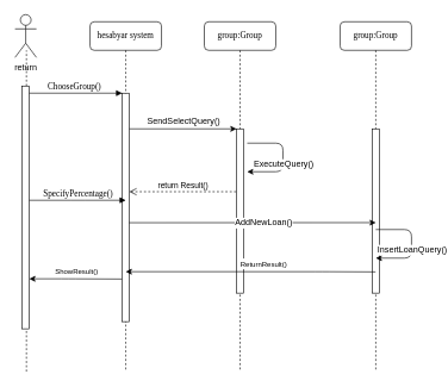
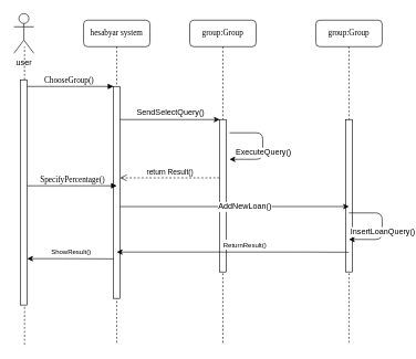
  <mxCell id="0" />
  <mxCell id="1" parent="0" />
  <mxCell id="2" value="hesabyar system" style="shape=umlLifeline;perimeter=lifelinePerimeter;whiteSpace=wrap;html=1;container=1;collapsible=0;recursiveResize=0;outlineConnect=0;rounded=1;shadow=0;comic=0;labelBackgroundColor=none;strokeColor=#000000;strokeWidth=1;fillColor=#FFFFFF;fontFamily=Verdana;fontSize=12;fontColor=#000000;align=center;" vertex="1" parent="1"><mxGeometry x="125" y="30" width="100" height="490" as="geometry" /></mxCell>
  <mxCell id="3" value="" style="html=1;points=[];perimeter=orthogonalPerimeter;rounded=0;shadow=0;comic=0;labelBackgroundColor=none;strokeColor=#000000;strokeWidth=1;fillColor=#FFFFFF;fontFamily=Verdana;fontSize=12;fontColor=#000000;align=center;" vertex="1" parent="2"><mxGeometry x="45" y="100" width="10" height="320" as="geometry" /></mxCell>
  <mxCell id="4" value="group:Group" style="shape=umlLifeline;perimeter=lifelinePerimeter;whiteSpace=wrap;html=1;container=1;collapsible=0;recursiveResize=0;outlineConnect=0;rounded=1;shadow=0;comic=0;labelBackgroundColor=none;strokeColor=#000000;strokeWidth=1;fillColor=#FFFFFF;fontFamily=Verdana;fontSize=12;fontColor=#000000;align=center;" vertex="1" parent="1"><mxGeometry x="285" y="30" width="100" height="490" as="geometry" /></mxCell>
  <mxCell id="5" value="" style="html=1;points=[];perimeter=orthogonalPerimeter;rounded=0;shadow=0;comic=0;labelBackgroundColor=none;strokeColor=#000000;strokeWidth=1;fillColor=#FFFFFF;fontFamily=Verdana;fontSize=12;fontColor=#000000;align=center;" vertex="1" parent="4"><mxGeometry x="45" y="150" width="10" height="230" as="geometry" /></mxCell>
  <mxCell id="6" value="ChooseGroup()" style="html=1;verticalAlign=bottom;endArrow=block;entryX=0;entryY=0;labelBackgroundColor=none;fontFamily=Verdana;fontSize=12;edgeStyle=elbowEdgeStyle;elbow=vertical;" edge="1" parent="1" target="3"><mxGeometry relative="1" as="geometry"><mxPoint x="35" y="130" as="sourcePoint" /></mxGeometry></mxCell>
  <mxCell id="7" value="" style="endArrow=none;dashed=1;html=1;" edge="1" parent="1" source="12"><mxGeometry width="50" height="50" relative="1" as="geometry"><mxPoint x="36" y="610" as="sourcePoint" /><mxPoint x="36" y="70" as="targetPoint" /></mxGeometry></mxCell>
- <mxCell id="8" value="return&lt;br&gt;" style="shape=umlActor;html=1;verticalLabelPosition=bottom;verticalAlign=top;align=center;" vertex="1" parent="1"><mxGeometry x="20" y="20" width="30" height="60" as="geometry" /></mxCell>
+ <mxCell id="8" value="user&lt;br&gt;" style="shape=umlActor;html=1;verticalLabelPosition=bottom;verticalAlign=top;align=center;" vertex="1" parent="1"><mxGeometry x="20" y="20" width="30" height="60" as="geometry" /></mxCell>
  <mxCell id="9" value="" style="endArrow=classic;html=1;" edge="1" parent="1"><mxGeometry width="50" height="50" relative="1" as="geometry"><mxPoint x="180" y="180" as="sourcePoint" /><mxPoint x="330" y="180" as="targetPoint" /></mxGeometry></mxCell>
  <mxCell id="10" value="SendSelectQuery()" style="text;html=1;resizable=0;points=[];align=center;verticalAlign=middle;labelBackgroundColor=#ffffff;" vertex="1" connectable="0" parent="9"><mxGeometry x="-0.427" y="7" relative="1" as="geometry"><mxPoint x="32" y="-4" as="offset" /></mxGeometry></mxCell>
  <mxCell id="11" value="return Result()" style="html=1;verticalAlign=bottom;endArrow=open;dashed=1;endSize=8;" edge="1" parent="1"><mxGeometry relative="1" as="geometry"><mxPoint x="329.5" y="268" as="sourcePoint" /><mxPoint x="180" y="268" as="targetPoint" /></mxGeometry></mxCell>
  <mxCell id="12" value="" style="html=1;points=[];perimeter=orthogonalPerimeter;" vertex="1" parent="1"><mxGeometry x="30" y="120" width="10" height="340" as="geometry" /></mxCell>
  <mxCell id="13" value="" style="endArrow=none;dashed=1;html=1;" edge="1" parent="1" target="12"><mxGeometry width="50" height="50" relative="1" as="geometry"><mxPoint x="36" y="520" as="sourcePoint" /><mxPoint x="36" y="70" as="targetPoint" /></mxGeometry></mxCell>
  <mxCell id="14" value="" style="endArrow=classic;html=1;entryX=1.5;entryY=0.261;entryDx=0;entryDy=0;entryPerimeter=0;" edge="1" parent="1" target="5"><mxGeometry width="50" height="50" relative="1" as="geometry"><mxPoint x="345" y="200" as="sourcePoint" /><mxPoint x="415" y="260" as="targetPoint" /><Array as="points"><mxPoint x="395" y="200" /><mxPoint x="395" y="240" /></Array></mxGeometry></mxCell>
  <mxCell id="15" value="ExecuteQuery()" style="text;html=1;align=center;verticalAlign=middle;resizable=0;points=[];labelBackgroundColor=#ffffff;" vertex="1" connectable="0" parent="14"><mxGeometry x="0.129" relative="1" as="geometry"><mxPoint as="offset" /></mxGeometry></mxCell>
  <mxCell id="16" value="SpecifyPercentage()" style="html=1;verticalAlign=bottom;endArrow=block;entryX=0;entryY=0;labelBackgroundColor=none;fontFamily=Verdana;fontSize=12;edgeStyle=elbowEdgeStyle;elbow=vertical;" edge="1" parent="1"><mxGeometry relative="1" as="geometry"><mxPoint x="40" y="280" as="sourcePoint" /><mxPoint x="175" y="280" as="targetPoint" /></mxGeometry></mxCell>
  <mxCell id="17" value="group:Group" style="shape=umlLifeline;perimeter=lifelinePerimeter;whiteSpace=wrap;html=1;container=1;collapsible=0;recursiveResize=0;outlineConnect=0;rounded=1;shadow=0;comic=0;labelBackgroundColor=none;strokeColor=#000000;strokeWidth=1;fillColor=#FFFFFF;fontFamily=Verdana;fontSize=12;fontColor=#000000;align=center;" vertex="1" parent="1"><mxGeometry x="475" y="30" width="100" height="490" as="geometry" /></mxCell>
  <mxCell id="18" value="" style="html=1;points=[];perimeter=orthogonalPerimeter;rounded=0;shadow=0;comic=0;labelBackgroundColor=none;strokeColor=#000000;strokeWidth=1;fillColor=#FFFFFF;fontFamily=Verdana;fontSize=12;fontColor=#000000;align=center;" vertex="1" parent="17"><mxGeometry x="45" y="150" width="10" height="230" as="geometry" /></mxCell>
  <mxCell id="19" value="" style="endArrow=classic;html=1;entryX=1.5;entryY=0.261;entryDx=0;entryDy=0;entryPerimeter=0;" edge="1" parent="1"><mxGeometry width="50" height="50" relative="1" as="geometry"><mxPoint x="525" y="320.99" as="sourcePoint" /><mxPoint x="525" y="361.02" as="targetPoint" /><Array as="points"><mxPoint x="575" y="320.99" /><mxPoint x="575" y="360.99" /></Array></mxGeometry></mxCell>
  <mxCell id="20" value="InsertLoanQuery()" style="text;html=1;align=center;verticalAlign=middle;resizable=0;points=[];labelBackgroundColor=#ffffff;" vertex="1" connectable="0" parent="19"><mxGeometry x="0.129" relative="1" as="geometry"><mxPoint as="offset" /></mxGeometry></mxCell>
  <mxCell id="21" value="" style="endArrow=classic;html=1;exitX=0.98;exitY=0.567;exitDx=0;exitDy=0;exitPerimeter=0;entryX=0.5;entryY=0.571;entryDx=0;entryDy=0;entryPerimeter=0;" edge="1" parent="1" source="3" target="18"><mxGeometry width="50" height="50" relative="1" as="geometry"><mxPoint x="205" y="420" as="sourcePoint" /><mxPoint x="255" y="370" as="targetPoint" /></mxGeometry></mxCell>
  <mxCell id="22" value="AddNewLoan()" style="text;html=1;align=center;verticalAlign=middle;resizable=0;points=[];labelBackgroundColor=#ffffff;" vertex="1" connectable="0" parent="21"><mxGeometry x="0.09" relative="1" as="geometry"><mxPoint as="offset" /></mxGeometry></mxCell>
  <mxCell id="23" value="" style="endArrow=classic;html=1;exitX=0.5;exitY=0.859;exitDx=0;exitDy=0;exitPerimeter=0;" edge="1" parent="1"><mxGeometry width="50" height="50" relative="1" as="geometry"><mxPoint x="524.667" y="380.333" as="sourcePoint" /><mxPoint x="175" y="380" as="targetPoint" /><Array as="points"><mxPoint x="449.5" y="380" /></Array></mxGeometry></mxCell>
  <mxCell id="24" value="&lt;span style=&quot;font-size: 10px&quot;&gt;ReturnResult()&lt;/span&gt;" style="text;html=1;resizable=0;points=[];align=center;verticalAlign=middle;labelBackgroundColor=#ffffff;" vertex="1" connectable="0" parent="23"><mxGeometry x="-0.151" y="1" relative="1" as="geometry"><mxPoint x="-9.5" y="-13" as="offset" /></mxGeometry></mxCell>
  <mxCell id="25" value="" style="endArrow=classic;html=1;exitX=0.5;exitY=0.859;exitDx=0;exitDy=0;exitPerimeter=0;" edge="1" parent="1"><mxGeometry width="50" height="50" relative="1" as="geometry"><mxPoint x="169.667" y="390.333" as="sourcePoint" /><mxPoint x="40" y="390" as="targetPoint" /><Array as="points"><mxPoint x="94.5" y="390" /></Array></mxGeometry></mxCell>
  <mxCell id="26" value="&lt;span style=&quot;font-size: 10px&quot;&gt;ShowResult()&lt;/span&gt;" style="text;html=1;resizable=0;points=[];align=center;verticalAlign=middle;labelBackgroundColor=#ffffff;" vertex="1" connectable="0" parent="25"><mxGeometry x="-0.151" y="1" relative="1" as="geometry"><mxPoint x="-9.5" y="-13" as="offset" /></mxGeometry></mxCell>
